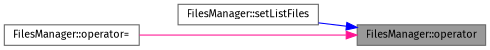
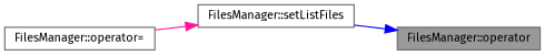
  digraph {
    fontname="Fira Sans"
    rankdir=RL
    node [color=grey40 fillcolor=white fontname="Fira Sans" fontsize=10 shape=box style=filled]
    edge [dir=back fontname="Fira Sans" fontsize=10 labelfontname=Helvetica labelfontsize=10 style=solid]
    n1 [color=gray40 fillcolor=grey60 fontcolor=black height=0.2 label="FilesManager::operator" width=0.4]
    n2 [height=0.2 label="FilesManager::setListFiles" width=0.4]
    n3 [height=0.2 label="FilesManager::operator=" width=0.4]
    n1 -> n2 [color=blue]
-   n1 -> n3 [color=deeppink]
+   n2 -> n3 [color=deeppink]
  }
